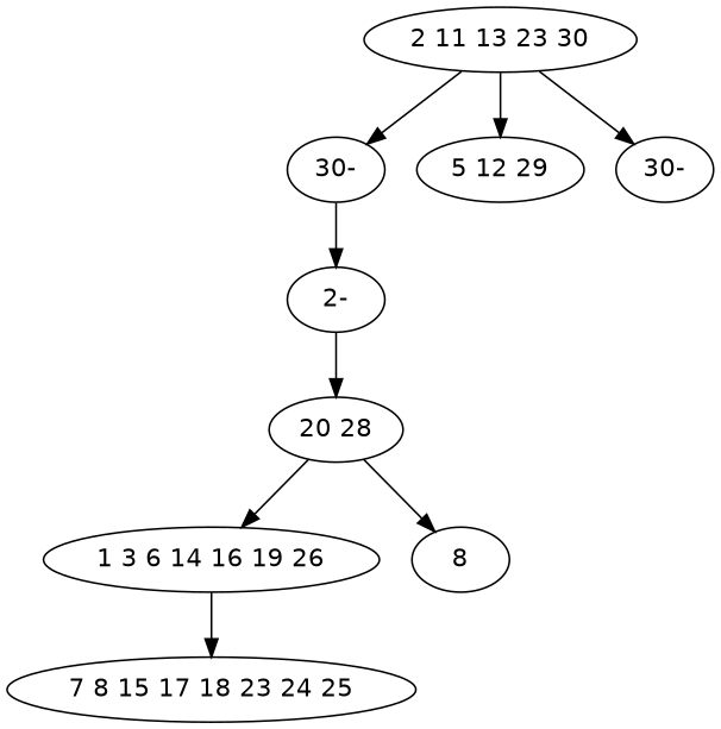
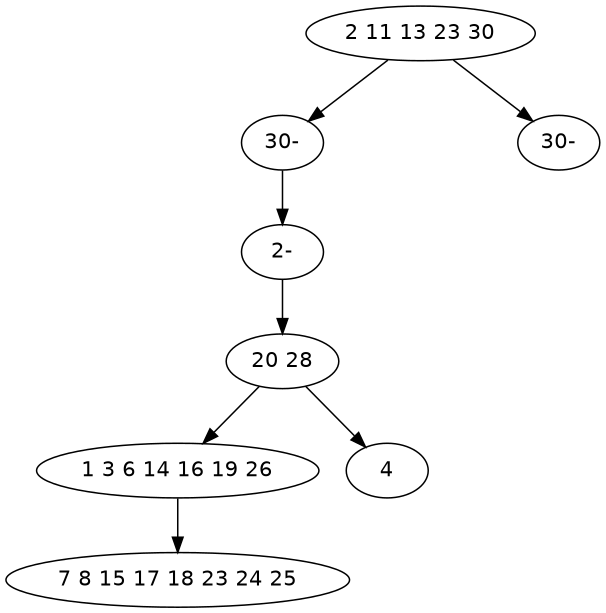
  digraph {
    fontname="DejaVu Sans"
    node [fontname="DejaVu Sans"]
    edge [fontname="DejaVu Sans"]
    n1 [label="2 11 13 23 30"]
    n2 [label="30-"]
-   n3 [label="5 12 29"]
    n4 [label="30-"]
    n5 [label="2-"]
    n6 [label="20 28"]
    n7 [label="1 3 6 14 16 19 26"]
-   n8 [label=8]
+   n8 [label=4]
    n9 [label="7 8 15 17 18 23 24 25"]
    n1 -> n2
-   n1 -> n3
    n1 -> n4
    n2 -> n5
    n5 -> n6
    n6 -> n7
    n6 -> n8
    n7 -> n9
  }
